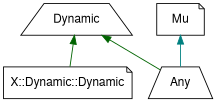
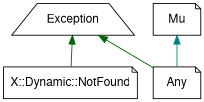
  digraph {
    rankdir=BT
    splines=polyline
    node [color="#000000" fontcolor="#000000" fontname=FreeSans shape=trapezium]
    edge [color=darkgreen]
-   Exception [label=Dynamic]
-   "X::Dynamic::NotFound" [shape=note label="X::Dynamic::Dynamic"]
-   Any
+   Exception
+   "X::Dynamic::NotFound" [shape=note]
+   Any [shape=note]
    Mu [shape=note]
    "X::Dynamic::NotFound" -> Exception
    Any -> Exception
    Any -> Mu [color=teal]
  }
